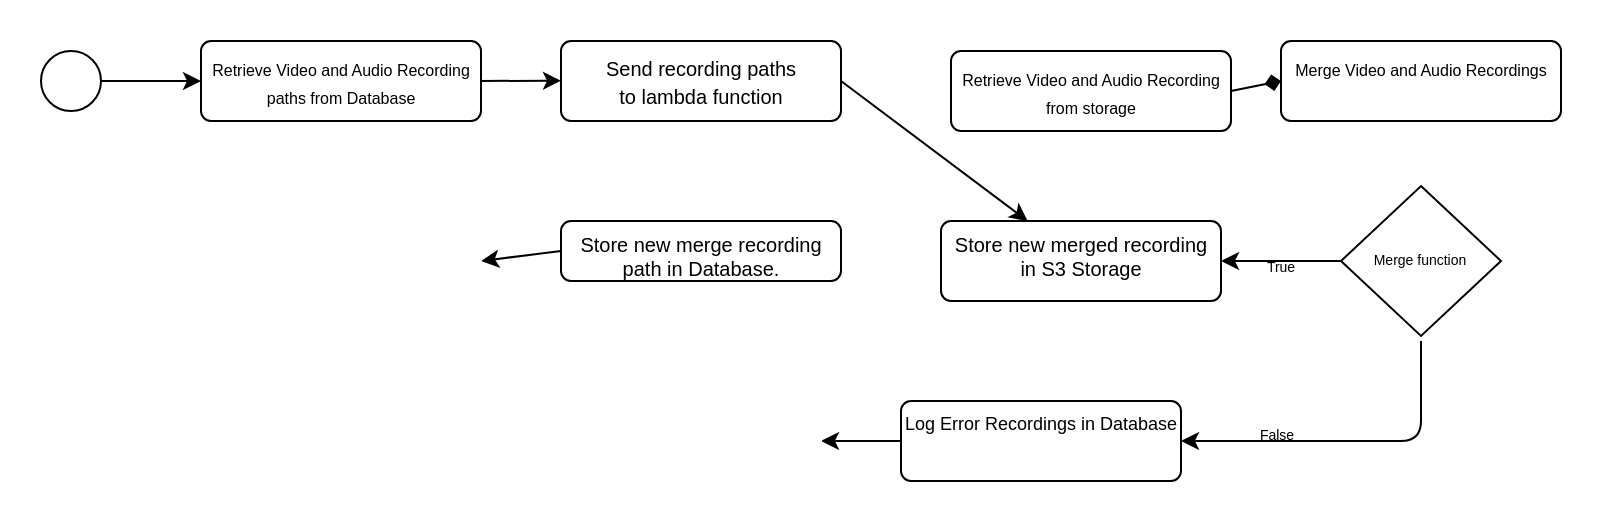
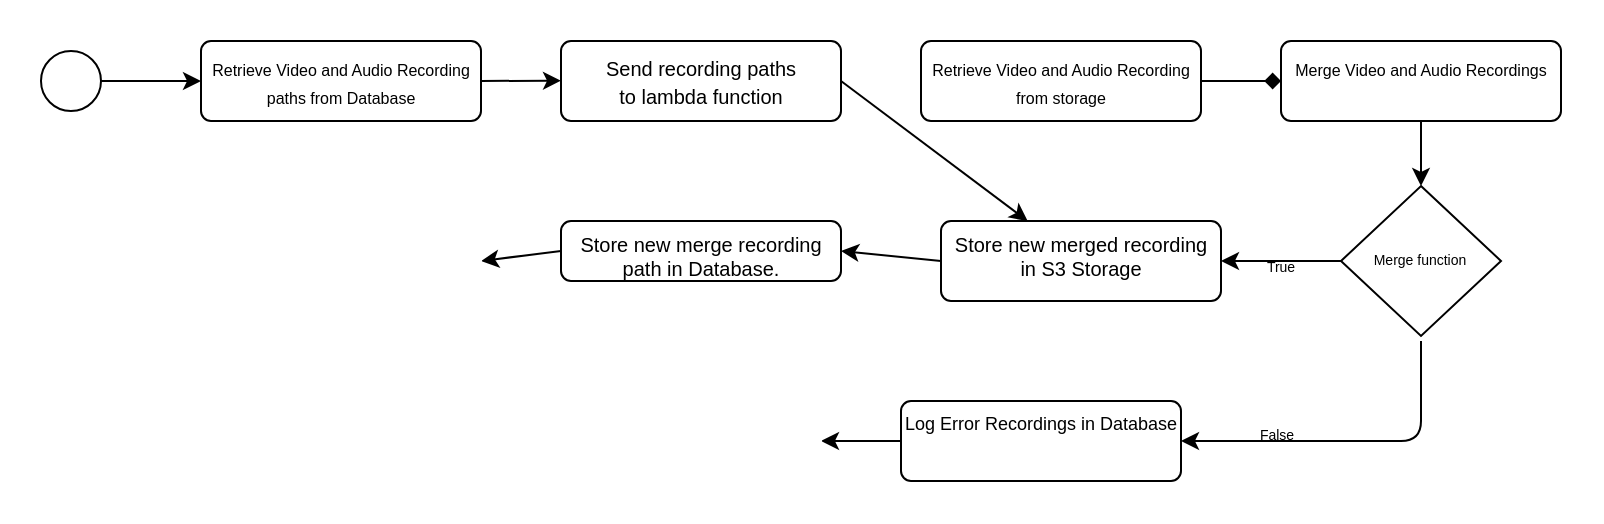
  <mxCell id="0" />
  <mxCell id="1" parent="0" />
  <mxCell id="2" style="edgeStyle=none;html=1;exitX=1;exitY=0.5;exitDx=0;exitDy=0;" edge="1" parent="1" target="4"><mxGeometry relative="1" as="geometry"><mxPoint x="50" y="40" as="sourcePoint" /></mxGeometry></mxCell>
  <mxCell id="3" style="edgeStyle=none;html=1;exitX=1;exitY=0.5;exitDx=0;exitDy=0;entryX=0;entryY=0.498;entryDx=0;entryDy=0;entryPerimeter=0;" edge="1" parent="1" source="4"><mxGeometry relative="1" as="geometry"><mxPoint x="280" y="39.82" as="targetPoint" /></mxGeometry></mxCell>
  <mxCell id="4" value="&lt;font style=&quot;font-size: 8px&quot;&gt;Retrieve Video and Audio Recording &lt;br&gt;paths from Database&lt;/font&gt;" style="html=1;align=center;verticalAlign=top;rounded=1;absoluteArcSize=1;arcSize=10;dashed=0;fillColor=none;" vertex="1" parent="1"><mxGeometry x="100" y="20" width="140" height="40" as="geometry" /></mxCell>
  <mxCell id="5" value="&lt;font style=&quot;font-size: 10px&quot;&gt;Send recording paths &lt;br&gt;to lambda function&lt;/font&gt;" style="html=1;align=center;verticalAlign=top;rounded=1;absoluteArcSize=1;arcSize=10;dashed=0;fillColor=none;" vertex="1" parent="1"><mxGeometry x="280" y="20" width="140" height="40" as="geometry" /></mxCell>
  <mxCell id="6" value="" style="edgeStyle=none;html=1;exitX=1;exitY=0.5;exitDx=0;exitDy=0;" edge="1" parent="1" source="5" target="15"><mxGeometry relative="1" as="geometry"><mxPoint x="430" y="40" as="sourcePoint" /><mxPoint x="460" y="40" as="targetPoint" /></mxGeometry></mxCell>
  <mxCell id="7" style="edgeStyle=none;html=1;exitX=0;exitY=0.5;exitDx=0;exitDy=0;fontSize=7;" edge="1" parent="1" source="11"><mxGeometry relative="1" as="geometry"><mxPoint x="610" y="130" as="targetPoint" /><Array as="points" /></mxGeometry></mxCell>
  <mxCell id="8" value="True" style="edgeLabel;html=1;align=center;verticalAlign=middle;resizable=0;points=[];fontSize=7;labelBackgroundColor=none;" vertex="1" connectable="0" parent="7"><mxGeometry x="0.045" y="3" relative="1" as="geometry"><mxPoint as="offset" /></mxGeometry></mxCell>
  <mxCell id="9" style="edgeStyle=none;html=1;fontSize=7;" edge="1" parent="1"><mxGeometry relative="1" as="geometry"><mxPoint x="590" y="220" as="targetPoint" /><Array as="points"><mxPoint x="710" y="220" /></Array><mxPoint x="710" y="170" as="sourcePoint" /></mxGeometry></mxCell>
  <mxCell id="10" value="False" style="edgeLabel;html=1;align=center;verticalAlign=middle;resizable=0;points=[];fontSize=7;labelBackgroundColor=none;" vertex="1" connectable="0" parent="9"><mxGeometry x="0.447" y="-3" relative="1" as="geometry"><mxPoint as="offset" /></mxGeometry></mxCell>
  <mxCell id="11" value="Merge function" style="rhombus;fillColor=none;fontSize=7;" vertex="1" parent="1"><mxGeometry x="670" y="92.5" width="80" height="75" as="geometry" /></mxCell>
  <mxCell id="12" style="edgeStyle=none;html=1;exitX=0;exitY=0.5;exitDx=0;exitDy=0;entryX=1;entryY=0.5;entryDx=0;entryDy=0;fontSize=9;" edge="1" parent="1" source="13" target="16"><mxGeometry relative="1" as="geometry" /></mxCell>
  <mxCell id="13" value="&lt;font style=&quot;font-size: 9px&quot;&gt;Log Error Recordings in Database&lt;/font&gt;" style="html=1;align=center;verticalAlign=top;rounded=1;absoluteArcSize=1;arcSize=10;dashed=0;fontSize=7;fillColor=none;" vertex="1" parent="1"><mxGeometry x="450" y="200" width="140" height="40" as="geometry" /></mxCell>
+ <mxCell id="14" style="edgeStyle=none;html=1;exitX=0;exitY=0.5;exitDx=0;exitDy=0;fontSize=9;entryX=1;entryY=0.5;entryDx=0;entryDy=0;" edge="1" parent="1" source="15" target="18"><mxGeometry relative="1" as="geometry"><mxPoint x="380" y="130.2" as="targetPoint" /></mxGeometry></mxCell>
  <mxCell id="15" value="&lt;font size=&quot;1&quot;&gt;Store new merged recording&lt;br&gt;in S3 Storage&lt;br&gt;&lt;/font&gt;" style="html=1;align=center;verticalAlign=top;rounded=1;absoluteArcSize=1;arcSize=10;dashed=0;fontSize=7;fillColor=none;" vertex="1" parent="1"><mxGeometry x="470" y="110" width="140" height="40" as="geometry" /></mxCell>
  <mxCell id="16" value="" style="ellipse;html=1;shape=endState;fillColor=#FFFFFF;strokeColor=#FFFFFF;fontSize=9;" vertex="1" parent="1"><mxGeometry x="380" y="205" width="30" height="30" as="geometry" /></mxCell>
  <mxCell id="17" style="edgeStyle=none;html=1;exitX=0;exitY=0.5;exitDx=0;exitDy=0;entryX=1;entryY=0.5;entryDx=0;entryDy=0;fontSize=9;" edge="1" parent="1" source="18"><mxGeometry relative="1" as="geometry"><mxPoint x="240" y="130" as="targetPoint" /></mxGeometry></mxCell>
  <mxCell id="18" value="&lt;font style=&quot;font-size: 10px&quot;&gt;&lt;font style=&quot;font-size: 10px&quot;&gt;Store new merge recording&lt;br&gt;&lt;/font&gt;path in Database.&lt;br&gt;&lt;/font&gt;" style="html=1;align=center;verticalAlign=top;rounded=1;absoluteArcSize=1;arcSize=10;dashed=0;fontSize=7;fillColor=none;" vertex="1" parent="1"><mxGeometry x="280" y="110" width="140" height="30" as="geometry" /></mxCell>
  <mxCell id="19" value="" style="ellipse;html=1;shape=endState;fillColor=#FFFFFF;strokeColor=#FFFFFF;fontSize=9;" vertex="1" parent="1"><mxGeometry x="210" y="115" width="30" height="30" as="geometry" /></mxCell>
  <mxCell id="20" value="" style="ellipse;fillColor=#ffffff;strokeColor=#000000;labelBackgroundColor=none;fontSize=9;" vertex="1" parent="1"><mxGeometry x="20" y="25" width="30" height="30" as="geometry" /></mxCell>
  <mxCell id="21" style="edgeStyle=none;html=1;exitX=1;exitY=0.5;exitDx=0;exitDy=0;entryX=0;entryY=0.5;entryDx=0;entryDy=0;fontSize=10;endArrow=diamond;" edge="1" parent="1" source="22" target="24"><mxGeometry relative="1" as="geometry" /></mxCell>
- <mxCell id="22" value="&lt;font style=&quot;font-size: 8px&quot;&gt;Retrieve Video and Audio Recording &lt;br&gt;from storage&lt;br&gt;&lt;/font&gt;" style="html=1;align=center;verticalAlign=top;rounded=1;absoluteArcSize=1;arcSize=10;dashed=0;fillColor=none;" vertex="1" parent="1"><mxGeometry x="475" y="25" width="140" height="40" as="geometry" /></mxCell>
+ <mxCell id="22" value="&lt;font style=&quot;font-size: 8px&quot;&gt;Retrieve Video and Audio Recording &lt;br&gt;from storage&lt;br&gt;&lt;/font&gt;" style="html=1;align=center;verticalAlign=top;rounded=1;absoluteArcSize=1;arcSize=10;dashed=0;fillColor=none;" vertex="1" parent="1"><mxGeometry x="460" y="20" width="140" height="40" as="geometry" /></mxCell>
+ <mxCell id="23" style="edgeStyle=none;html=1;exitX=0.5;exitY=1;exitDx=0;exitDy=0;entryX=0.5;entryY=0;entryDx=0;entryDy=0;fontSize=10;" edge="1" parent="1" source="24" target="11"><mxGeometry relative="1" as="geometry" /></mxCell>
  <mxCell id="24" value="&lt;font style=&quot;font-size: 8px&quot;&gt;Merge Video and Audio Recordings&lt;br&gt;&lt;/font&gt;" style="html=1;align=center;verticalAlign=top;rounded=1;absoluteArcSize=1;arcSize=10;dashed=0;fillColor=none;" vertex="1" parent="1"><mxGeometry x="640" y="20" width="140" height="40" as="geometry" /></mxCell>
